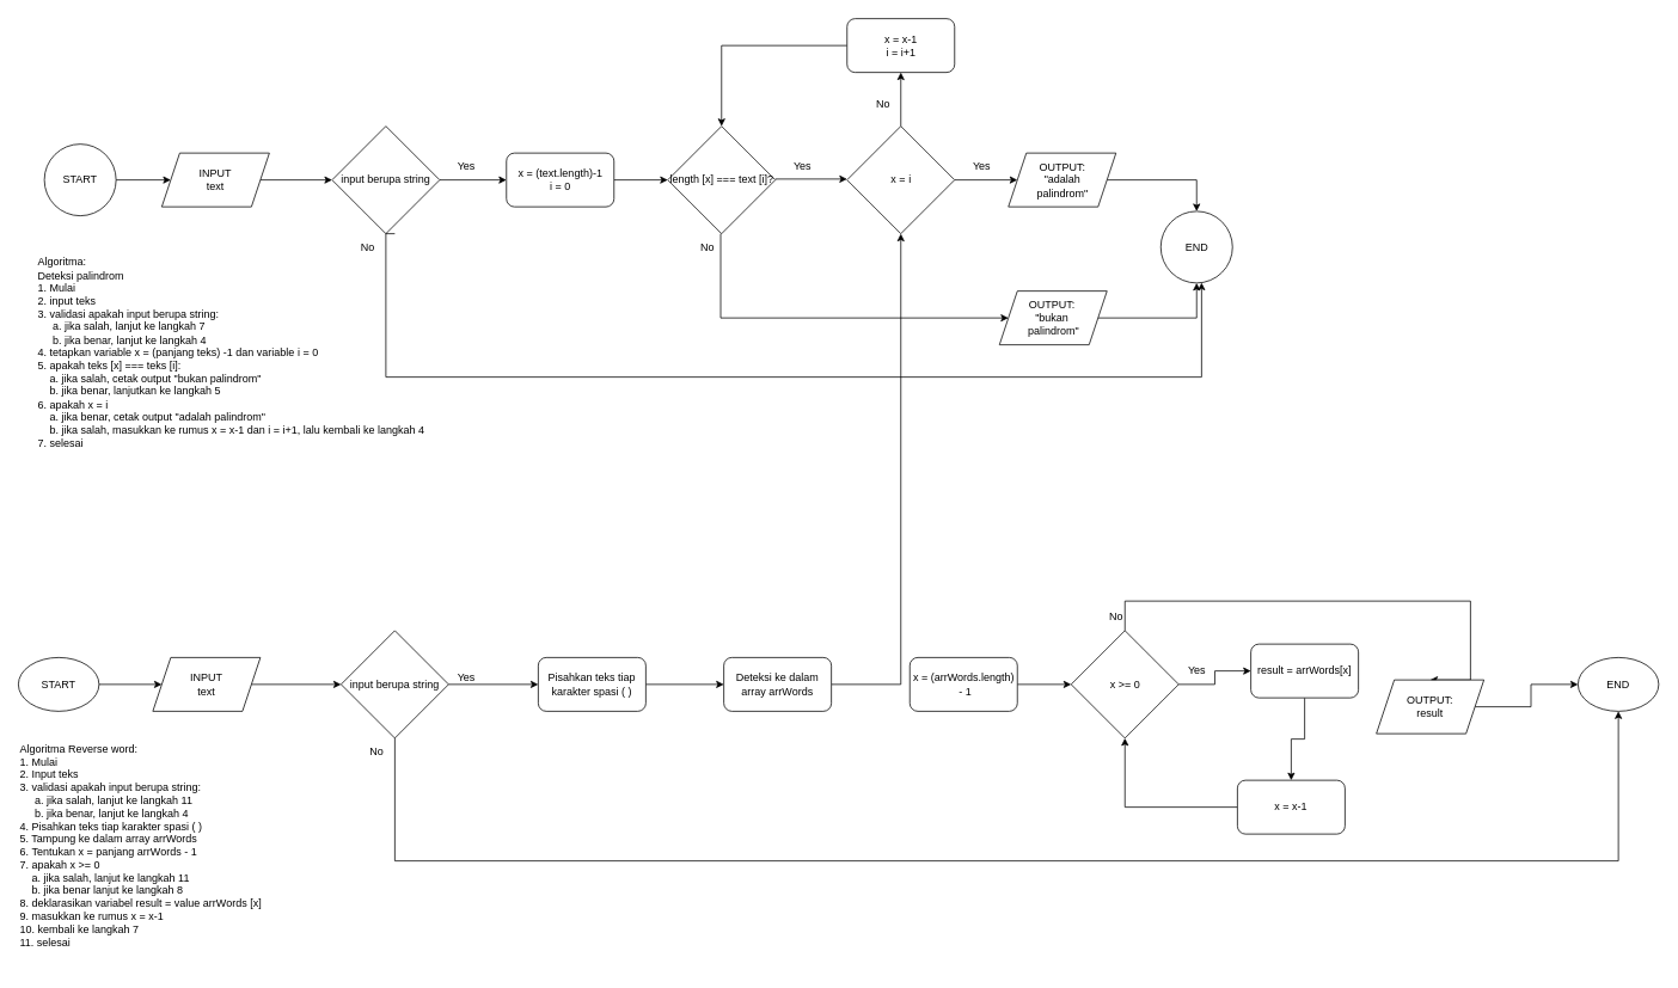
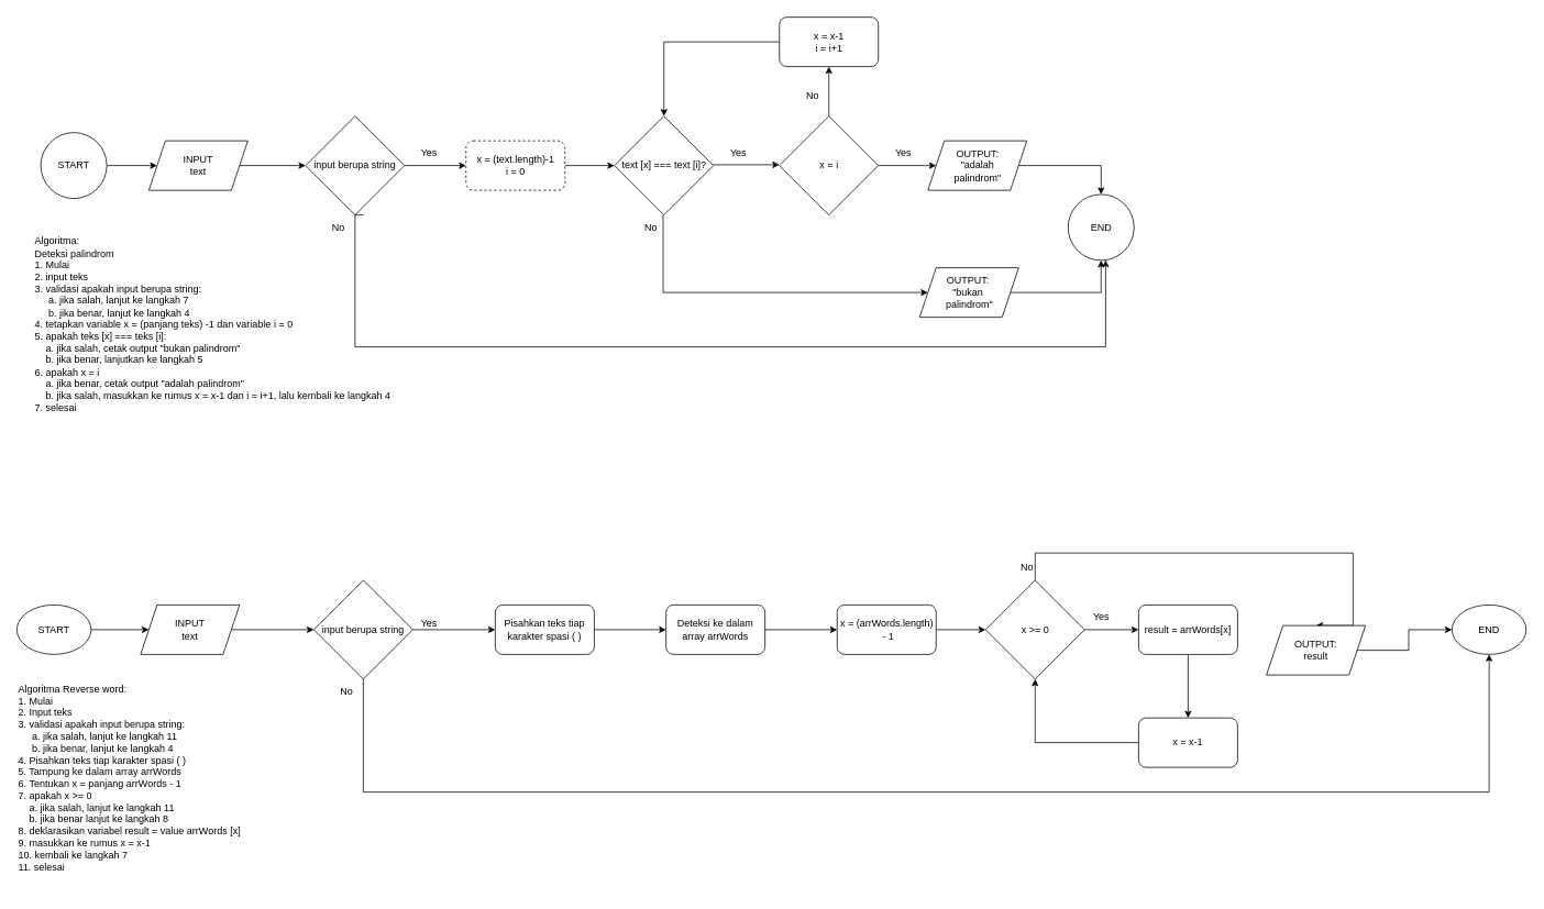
  <mxCell id="0" />
  <mxCell id="1" parent="0" />
  <mxCell id="2" style="edgeStyle=orthogonalEdgeStyle;rounded=0;orthogonalLoop=1;jettySize=auto;html=1;exitX=1;exitY=0.5;exitDx=0;exitDy=0;entryX=0.5;entryY=1;entryDx=0;entryDy=0;" parent="1" source="3" target="25" edge="1"><mxGeometry relative="1" as="geometry" /></mxCell>
  <mxCell id="3" value="OUTPUT:&amp;nbsp;&lt;div&gt;&quot;bukan&amp;nbsp;&lt;/div&gt;&lt;div&gt;palindrom&quot;&lt;/div&gt;" style="shape=parallelogram;perimeter=parallelogramPerimeter;whiteSpace=wrap;html=1;fixedSize=1;" parent="1" vertex="1"><mxGeometry x="1114.5" y="324" width="120" height="60" as="geometry" /></mxCell>
  <mxCell id="4" value="" style="edgeStyle=orthogonalEdgeStyle;rounded=0;orthogonalLoop=1;jettySize=auto;html=1;" edge="1" parent="1" source="5" target="44"><mxGeometry relative="1" as="geometry" /></mxCell>
  <mxCell id="5" value="&lt;div&gt;INPUT&lt;/div&gt;&lt;div&gt;text&lt;/div&gt;" style="shape=parallelogram;perimeter=parallelogramPerimeter;whiteSpace=wrap;html=1;fixedSize=1;" parent="1" vertex="1"><mxGeometry x="180" y="170" width="120" height="60" as="geometry" /></mxCell>
  <mxCell id="6" value="" style="edgeStyle=orthogonalEdgeStyle;rounded=0;orthogonalLoop=1;jettySize=auto;html=1;" parent="1" source="7" target="9" edge="1"><mxGeometry relative="1" as="geometry" /></mxCell>
- <mxCell id="7" value="&lt;div&gt;x = (text.length)-1&lt;/div&gt;&lt;div&gt;i = 0&lt;br&gt;&lt;/div&gt;" style="rounded=1;whiteSpace=wrap;html=1;" parent="1" vertex="1"><mxGeometry x="564.5" y="170" width="120" height="60" as="geometry" /></mxCell>
+ <mxCell id="7" value="&lt;div&gt;x = (text.length)-1&lt;/div&gt;&lt;div&gt;i = 0&lt;br&gt;&lt;/div&gt;" style="rounded=1;whiteSpace=wrap;html=1;dashed=1;" parent="1" vertex="1"><mxGeometry x="564.5" y="170" width="120" height="60" as="geometry" /></mxCell>
  <mxCell id="8" value="" style="edgeStyle=orthogonalEdgeStyle;rounded=0;orthogonalLoop=1;jettySize=auto;html=1;" parent="1" edge="1"><mxGeometry relative="1" as="geometry"><mxPoint x="864.5" y="199" as="sourcePoint" /><mxPoint x="944.5" y="199" as="targetPoint" /></mxGeometry></mxCell>
- <mxCell id="9" value="length [x] === text [i]?" style="rhombus;whiteSpace=wrap;html=1;" parent="1" vertex="1"><mxGeometry x="744.5" y="140" width="120" height="120" as="geometry" /></mxCell>
+ <mxCell id="9" value="text [x] === text [i]?" style="rhombus;whiteSpace=wrap;html=1;" parent="1" vertex="1"><mxGeometry x="744.5" y="140" width="120" height="120" as="geometry" /></mxCell>
  <mxCell id="10" value="Yes" style="text;html=1;align=center;verticalAlign=middle;whiteSpace=wrap;rounded=0;" parent="1" vertex="1"><mxGeometry x="864.5" y="170" width="60" height="30" as="geometry" /></mxCell>
  <mxCell id="11" style="edgeStyle=orthogonalEdgeStyle;rounded=0;orthogonalLoop=1;jettySize=auto;html=1;exitX=0;exitY=0.5;exitDx=0;exitDy=0;entryX=0.5;entryY=0;entryDx=0;entryDy=0;" parent="1" source="12" target="9" edge="1"><mxGeometry relative="1" as="geometry" /></mxCell>
  <mxCell id="12" value="&lt;div&gt;x = x-1&lt;/div&gt;&lt;div&gt;i = i+1&lt;br&gt;&lt;/div&gt;" style="rounded=1;whiteSpace=wrap;html=1;" parent="1" vertex="1"><mxGeometry x="944.5" y="20" width="120" height="60" as="geometry" /></mxCell>
  <mxCell id="13" style="edgeStyle=orthogonalEdgeStyle;rounded=0;orthogonalLoop=1;jettySize=auto;html=1;exitX=0.75;exitY=0;exitDx=0;exitDy=0;entryX=0;entryY=0.5;entryDx=0;entryDy=0;" parent="1" source="14" target="3" edge="1"><mxGeometry relative="1" as="geometry"><Array as="points"><mxPoint x="803.5" y="354" /></Array></mxGeometry></mxCell>
  <mxCell id="14" value="No" style="text;html=1;align=center;verticalAlign=middle;whiteSpace=wrap;rounded=0;" parent="1" vertex="1"><mxGeometry x="758.5" y="260" width="60" height="30" as="geometry" /></mxCell>
  <mxCell id="15" value="" style="edgeStyle=orthogonalEdgeStyle;rounded=0;orthogonalLoop=1;jettySize=auto;html=1;" parent="1" source="17" target="12" edge="1"><mxGeometry relative="1" as="geometry" /></mxCell>
  <mxCell id="16" value="" style="edgeStyle=orthogonalEdgeStyle;rounded=0;orthogonalLoop=1;jettySize=auto;html=1;" parent="1" source="17" target="20" edge="1"><mxGeometry relative="1" as="geometry" /></mxCell>
  <mxCell id="17" value="x = i" style="rhombus;whiteSpace=wrap;html=1;" parent="1" vertex="1"><mxGeometry x="944.5" y="140" width="120" height="120" as="geometry" /></mxCell>
  <mxCell id="18" value="No" style="text;html=1;align=center;verticalAlign=middle;whiteSpace=wrap;rounded=0;" parent="1" vertex="1"><mxGeometry x="954.5" y="100" width="60" height="30" as="geometry" /></mxCell>
  <mxCell id="19" style="edgeStyle=orthogonalEdgeStyle;rounded=0;orthogonalLoop=1;jettySize=auto;html=1;exitX=1;exitY=0.5;exitDx=0;exitDy=0;entryX=0.5;entryY=0;entryDx=0;entryDy=0;" parent="1" source="20" target="25" edge="1"><mxGeometry relative="1" as="geometry" /></mxCell>
  <mxCell id="20" value="OUTPUT:&lt;div&gt;&amp;nbsp;&quot;adalah&amp;nbsp;&lt;/div&gt;&lt;div&gt;palindrom&quot;&lt;/div&gt;" style="shape=parallelogram;perimeter=parallelogramPerimeter;whiteSpace=wrap;html=1;fixedSize=1;" parent="1" vertex="1"><mxGeometry x="1124.5" y="170" width="120" height="60" as="geometry" /></mxCell>
  <mxCell id="21" value="Yes" style="text;html=1;align=center;verticalAlign=middle;whiteSpace=wrap;rounded=0;" parent="1" vertex="1"><mxGeometry x="1064.5" y="170" width="60" height="30" as="geometry" /></mxCell>
  <mxCell id="22" value="&lt;div align=&quot;left&quot;&gt;Algoritma:&lt;br&gt;Deteksi palindrom&lt;br&gt;1. Mulai&lt;br&gt;2. input teks&lt;/div&gt;&lt;div align=&quot;left&quot;&gt;3. validasi apakah input berupa string:&lt;/div&gt;&lt;div align=&quot;left&quot;&gt;&amp;nbsp; &amp;nbsp; &amp;nbsp;a. jika salah, lanjut ke langkah 7&lt;/div&gt;&lt;div align=&quot;left&quot;&gt;&amp;nbsp; &amp;nbsp; &amp;nbsp;b. jika benar, lanjut ke langkah 4&lt;br&gt;4. tetapkan variable x = (panjang teks) -1 dan variable i = 0&lt;br&gt;5. apakah teks [x] === teks [i]:&lt;br&gt;&amp;nbsp;&amp;nbsp;&amp;nbsp; a. jika salah, cetak output &quot;bukan palindrom&quot;&lt;br&gt;&amp;nbsp;&amp;nbsp;&amp;nbsp; b. jika benar, lanjutkan ke langkah 5&lt;br&gt;&lt;/div&gt;&lt;div align=&quot;left&quot;&gt;6. apakah x = i&lt;br&gt;&amp;nbsp;&amp;nbsp;&amp;nbsp; a. jika benar, cetak output &quot;adalah palindrom&quot;&lt;br&gt;&amp;nbsp;&amp;nbsp;&amp;nbsp; b. jika salah, masukkan ke rumus x = x-1 dan i = i+1, lalu kembali ke langkah 4&lt;/div&gt;&lt;div align=&quot;left&quot;&gt;7. selesai&lt;/div&gt;&lt;div align=&quot;left&quot;&gt;&lt;br&gt;&lt;/div&gt;" style="text;html=1;align=left;verticalAlign=middle;resizable=0;points=[];autosize=1;strokeColor=none;fillColor=none;" parent="1" vertex="1"><mxGeometry x="40" y="280" width="450" height="240" as="geometry" /></mxCell>
  <mxCell id="23" value="" style="edgeStyle=orthogonalEdgeStyle;rounded=0;orthogonalLoop=1;jettySize=auto;html=1;" parent="1" source="24" target="5" edge="1"><mxGeometry relative="1" as="geometry" /></mxCell>
  <mxCell id="24" value="START" style="ellipse;whiteSpace=wrap;html=1;aspect=fixed;" parent="1" vertex="1"><mxGeometry x="49" y="160" width="80" height="80" as="geometry" /></mxCell>
  <mxCell id="25" value="END" style="ellipse;whiteSpace=wrap;html=1;aspect=fixed;" parent="1" vertex="1"><mxGeometry x="1294.5" y="235" width="80" height="80" as="geometry" /></mxCell>
  <mxCell id="26" value="" style="edgeStyle=orthogonalEdgeStyle;rounded=0;orthogonalLoop=1;jettySize=auto;html=1;" parent="1" source="27" target="29" edge="1"><mxGeometry relative="1" as="geometry" /></mxCell>
  <mxCell id="27" value="START" style="ellipse;whiteSpace=wrap;html=1;" parent="1" vertex="1"><mxGeometry x="20" y="733" width="90" height="60" as="geometry" /></mxCell>
  <mxCell id="28" value="" style="edgeStyle=orthogonalEdgeStyle;rounded=0;orthogonalLoop=1;jettySize=auto;html=1;" edge="1" parent="1" source="29" target="50"><mxGeometry relative="1" as="geometry" /></mxCell>
  <mxCell id="29" value="&lt;div&gt;INPUT&lt;/div&gt;&lt;div&gt;text&lt;/div&gt;" style="shape=parallelogram;perimeter=parallelogramPerimeter;whiteSpace=wrap;html=1;fixedSize=1;" parent="1" vertex="1"><mxGeometry x="170" y="733" width="120" height="60" as="geometry" /></mxCell>
  <mxCell id="30" value="" style="edgeStyle=orthogonalEdgeStyle;rounded=0;orthogonalLoop=1;jettySize=auto;html=1;" edge="1" parent="1" source="31" target="54"><mxGeometry relative="1" as="geometry" /></mxCell>
  <mxCell id="31" value="Pisahkan teks tiap karakter spasi ( )" style="rounded=1;whiteSpace=wrap;html=1;" parent="1" vertex="1"><mxGeometry x="600" y="733" width="120" height="60" as="geometry" /></mxCell>
  <mxCell id="32" value="" style="edgeStyle=orthogonalEdgeStyle;rounded=0;orthogonalLoop=1;jettySize=auto;html=1;" parent="1" source="33" target="36" edge="1"><mxGeometry relative="1" as="geometry" /></mxCell>
  <mxCell id="33" value="x = (arrWords.length)&lt;div&gt;&amp;nbsp;- 1&lt;/div&gt;" style="rounded=1;whiteSpace=wrap;html=1;" parent="1" vertex="1"><mxGeometry x="1014.5" y="733" width="120" height="60" as="geometry" /></mxCell>
  <mxCell id="34" value="" style="edgeStyle=orthogonalEdgeStyle;rounded=0;orthogonalLoop=1;jettySize=auto;html=1;" edge="1" parent="1" source="36" target="56"><mxGeometry relative="1" as="geometry" /></mxCell>
  <mxCell id="35" style="edgeStyle=orthogonalEdgeStyle;rounded=0;orthogonalLoop=1;jettySize=auto;html=1;exitX=0.5;exitY=0;exitDx=0;exitDy=0;entryX=0.5;entryY=0;entryDx=0;entryDy=0;" edge="1" parent="1" source="36" target="58"><mxGeometry relative="1" as="geometry"><Array as="points"><mxPoint x="1255" y="670" /><mxPoint x="1640" y="670" /></Array></mxGeometry></mxCell>
  <mxCell id="36" value="x &amp;gt;= 0" style="rhombus;whiteSpace=wrap;html=1;" parent="1" vertex="1"><mxGeometry x="1194.5" y="703" width="120" height="120" as="geometry" /></mxCell>
  <mxCell id="37" style="edgeStyle=orthogonalEdgeStyle;rounded=0;orthogonalLoop=1;jettySize=auto;html=1;exitX=0;exitY=0.5;exitDx=0;exitDy=0;entryX=0.5;entryY=1;entryDx=0;entryDy=0;" parent="1" source="38" target="36" edge="1"><mxGeometry relative="1" as="geometry" /></mxCell>
  <mxCell id="38" value="x = x-1" style="rounded=1;whiteSpace=wrap;html=1;" parent="1" vertex="1"><mxGeometry x="1380" y="870" width="120" height="60" as="geometry" /></mxCell>
  <mxCell id="39" value="Yes" style="text;html=1;align=center;verticalAlign=middle;whiteSpace=wrap;rounded=0;" parent="1" vertex="1"><mxGeometry x="1304.5" y="733" width="60" height="30" as="geometry" /></mxCell>
  <mxCell id="40" value="END" style="ellipse;whiteSpace=wrap;html=1;" parent="1" vertex="1"><mxGeometry x="1760" y="733" width="90" height="60" as="geometry" /></mxCell>
  <mxCell id="41" value="No" style="text;html=1;align=center;verticalAlign=middle;whiteSpace=wrap;rounded=0;" parent="1" vertex="1"><mxGeometry x="1214.5" y="673" width="60" height="30" as="geometry" /></mxCell>
  <mxCell id="42" value="&lt;div align=&quot;left&quot;&gt;Algoritma Reverse word:&lt;br&gt;1. Mulai&lt;br&gt;2. Input teks&lt;/div&gt;&lt;div align=&quot;left&quot;&gt;&lt;div align=&quot;left&quot;&gt;3. validasi apakah input berupa string:&lt;/div&gt;&lt;div align=&quot;left&quot;&gt;&amp;nbsp; &amp;nbsp; &amp;nbsp;a. jika salah, lanjut ke langkah 11&lt;/div&gt;&lt;div align=&quot;left&quot;&gt;&amp;nbsp; &amp;nbsp; &amp;nbsp;b. jika benar, lanjut ke langkah 4&lt;/div&gt;4. Pisahkan teks tiap karakter spasi ( )&amp;nbsp;&lt;/div&gt;&lt;div align=&quot;left&quot;&gt;5. Tampung ke dalam array arrWords&lt;br&gt;6.&amp;nbsp;&lt;span style=&quot;background-color: transparent; color: light-dark(rgb(0, 0, 0), rgb(255, 255, 255));&quot;&gt;Tentukan x = panjang arrWords - 1&lt;/span&gt;&lt;/div&gt;&lt;div align=&quot;left&quot;&gt;7. apakah x &amp;gt;= 0&lt;br&gt;&amp;nbsp;&amp;nbsp;&amp;nbsp; a. jika salah, lanjut ke langkah 11&lt;br&gt;&amp;nbsp;&amp;nbsp;&amp;nbsp; b. jika benar lanjut ke langkah 8&lt;br&gt;8. deklarasikan variabel result = value arrWords [x]&lt;br&gt;9. masukkan ke rumus x = x-1&lt;br&gt;10. kembali ke langkah 7&lt;br&gt;11. selesai&lt;br&gt;&lt;br&gt;&lt;/div&gt;" style="text;html=1;align=left;verticalAlign=middle;resizable=0;points=[];autosize=1;strokeColor=none;fillColor=none;" parent="1" vertex="1"><mxGeometry x="20" y="820" width="290" height="260" as="geometry" /></mxCell>
  <mxCell id="43" value="" style="edgeStyle=orthogonalEdgeStyle;rounded=0;orthogonalLoop=1;jettySize=auto;html=1;" edge="1" parent="1" source="44" target="7"><mxGeometry relative="1" as="geometry" /></mxCell>
  <mxCell id="44" value="input berupa string" style="rhombus;whiteSpace=wrap;html=1;" vertex="1" parent="1"><mxGeometry x="370" y="140" width="120" height="120" as="geometry" /></mxCell>
  <mxCell id="45" value="Yes" style="text;html=1;align=center;verticalAlign=middle;whiteSpace=wrap;rounded=0;" vertex="1" parent="1"><mxGeometry x="490" y="170" width="60" height="30" as="geometry" /></mxCell>
  <mxCell id="46" style="edgeStyle=orthogonalEdgeStyle;rounded=0;orthogonalLoop=1;jettySize=auto;html=1;exitX=1;exitY=0;exitDx=0;exitDy=0;" edge="1" parent="1" source="47" target="25"><mxGeometry relative="1" as="geometry"><Array as="points"><mxPoint x="440" y="260" /><mxPoint x="430" y="260" /><mxPoint x="430" y="420" /><mxPoint x="1340" y="420" /></Array></mxGeometry></mxCell>
  <mxCell id="47" value="No" style="text;html=1;align=center;verticalAlign=middle;whiteSpace=wrap;rounded=0;" vertex="1" parent="1"><mxGeometry x="380" y="260" width="60" height="30" as="geometry" /></mxCell>
  <mxCell id="48" value="" style="edgeStyle=orthogonalEdgeStyle;rounded=0;orthogonalLoop=1;jettySize=auto;html=1;" edge="1" parent="1" source="50" target="31"><mxGeometry relative="1" as="geometry" /></mxCell>
  <mxCell id="49" style="edgeStyle=orthogonalEdgeStyle;rounded=0;orthogonalLoop=1;jettySize=auto;html=1;exitX=0.5;exitY=1;exitDx=0;exitDy=0;entryX=0.5;entryY=1;entryDx=0;entryDy=0;" edge="1" parent="1" source="50" target="40"><mxGeometry relative="1" as="geometry"><Array as="points"><mxPoint x="440" y="960" /><mxPoint x="1805" y="960" /></Array></mxGeometry></mxCell>
  <mxCell id="50" value="input berupa string" style="rhombus;whiteSpace=wrap;html=1;" vertex="1" parent="1"><mxGeometry x="380" y="703" width="120" height="120" as="geometry" /></mxCell>
  <mxCell id="51" value="Yes" style="text;html=1;align=center;verticalAlign=middle;whiteSpace=wrap;rounded=0;" vertex="1" parent="1"><mxGeometry x="490" y="740" width="60" height="30" as="geometry" /></mxCell>
  <mxCell id="52" value="No" style="text;html=1;align=center;verticalAlign=middle;whiteSpace=wrap;rounded=0;" vertex="1" parent="1"><mxGeometry x="390" y="823" width="60" height="30" as="geometry" /></mxCell>
- <mxCell id="53" value="" style="edgeStyle=orthogonalEdgeStyle;rounded=0;orthogonalLoop=1;jettySize=auto;html=1;" edge="1" parent="1" source="54" target="17"><mxGeometry relative="1" as="geometry" /></mxCell>
+ <mxCell id="53" value="" style="edgeStyle=orthogonalEdgeStyle;rounded=0;orthogonalLoop=1;jettySize=auto;html=1;" edge="1" parent="1" source="54" target="33"><mxGeometry relative="1" as="geometry" /></mxCell>
  <mxCell id="54" value="Deteksi ke dalam array arrWords" style="rounded=1;whiteSpace=wrap;html=1;" vertex="1" parent="1"><mxGeometry x="807" y="733" width="120" height="60" as="geometry" /></mxCell>
  <mxCell id="55" value="" style="edgeStyle=orthogonalEdgeStyle;rounded=0;orthogonalLoop=1;jettySize=auto;html=1;" edge="1" parent="1" source="56" target="38"><mxGeometry relative="1" as="geometry" /></mxCell>
- <mxCell id="56" value="result = arrWords[x]" style="rounded=1;whiteSpace=wrap;html=1;" vertex="1" parent="1"><mxGeometry x="1395" y="718" width="120" height="60" as="geometry" /></mxCell>
+ <mxCell id="56" value="result = arrWords[x]" style="rounded=1;whiteSpace=wrap;html=1;" vertex="1" parent="1"><mxGeometry x="1380" y="733" width="120" height="60" as="geometry" /></mxCell>
  <mxCell id="57" value="" style="edgeStyle=orthogonalEdgeStyle;rounded=0;orthogonalLoop=1;jettySize=auto;html=1;" edge="1" parent="1" source="58" target="40"><mxGeometry relative="1" as="geometry" /></mxCell>
  <mxCell id="58" value="OUTPUT:&lt;div&gt;result&lt;/div&gt;" style="shape=parallelogram;perimeter=parallelogramPerimeter;whiteSpace=wrap;html=1;fixedSize=1;" vertex="1" parent="1"><mxGeometry x="1535" y="758" width="120" height="60" as="geometry" /></mxCell>
